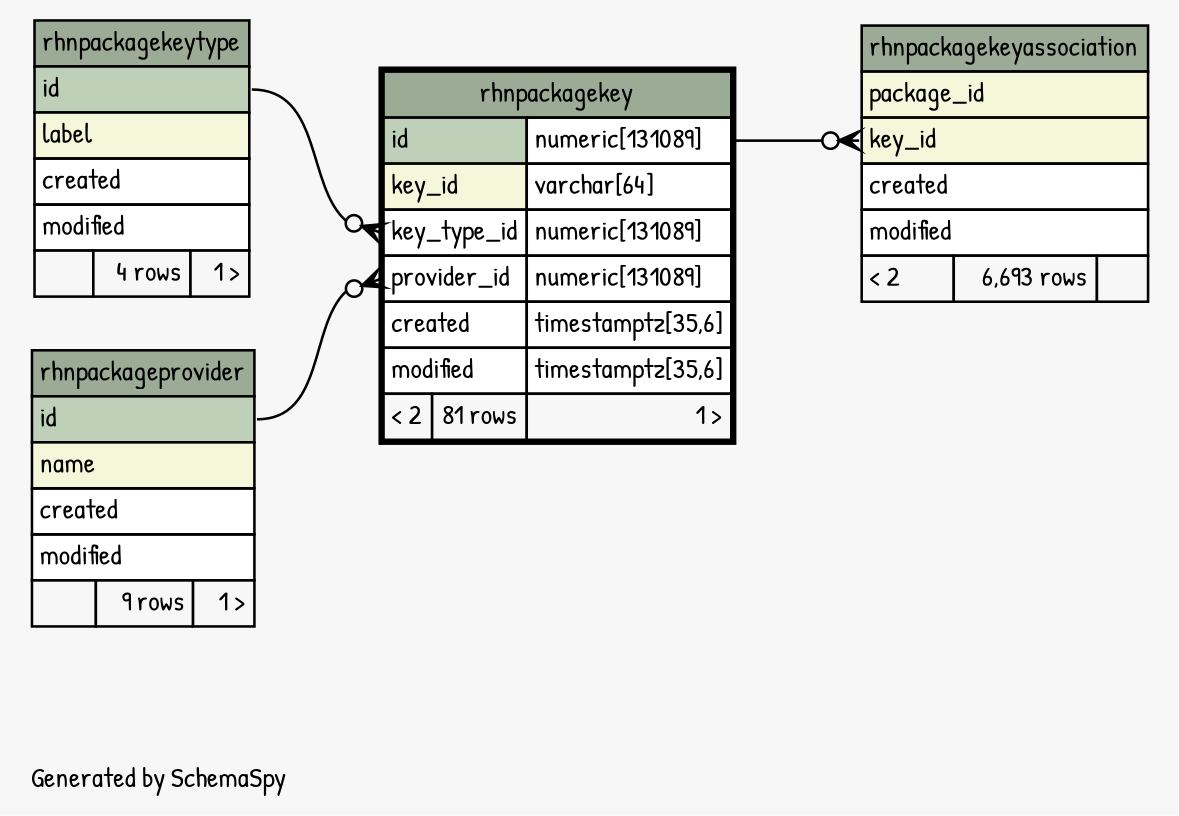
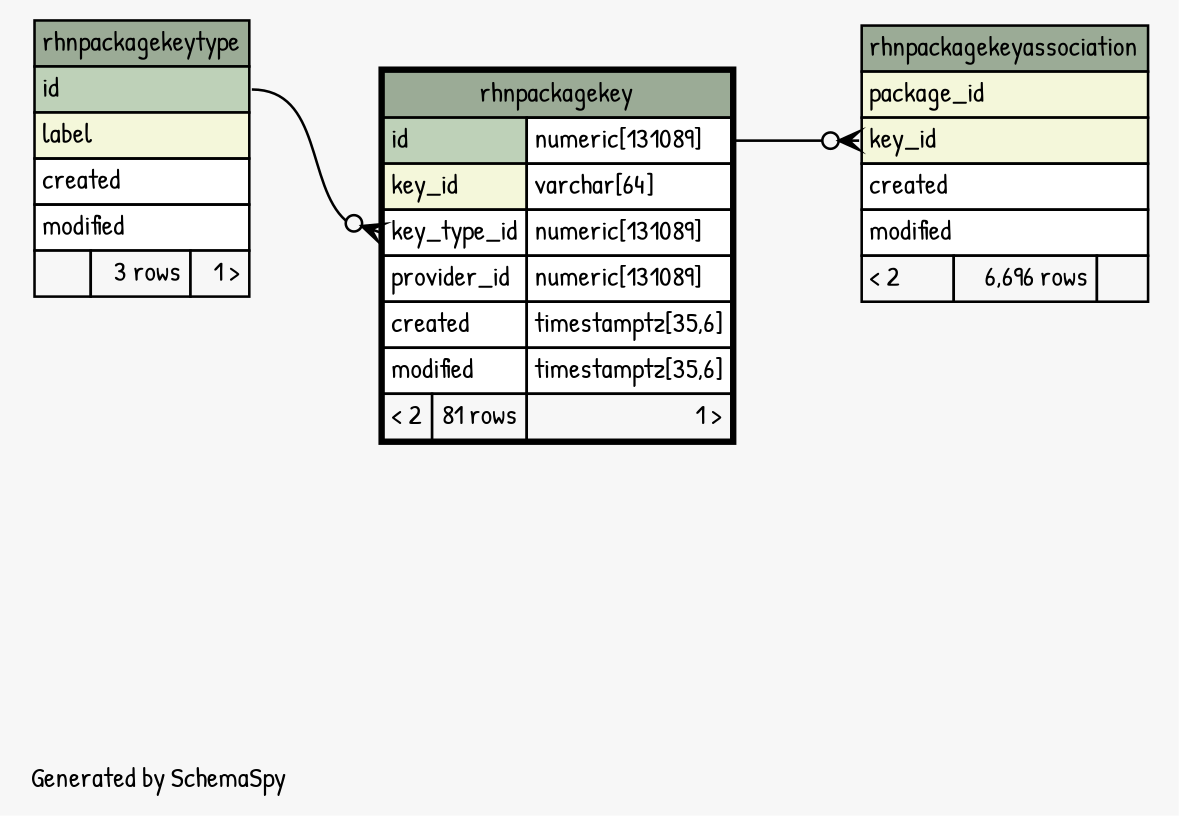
  digraph {
    bgcolor="#f7f7f7"
    fontname="Patrick Hand"
    fontsize=11
    label="\nGenerated by SchemaSpy"
    labeljust=l
    nodesep=0.18
    rankdir=RL
    ranksep=0.46
    node [fontname="Patrick Hand" fontsize=11 shape=plaintext]
    edge [arrowhead=none arrowsize=0.8 arrowtail=crowodot dir=back fontname="Patrick Hand" headport="id:e"]
    n1 [label=<     <TABLE BORDER="2" CELLBORDER="1" CELLSPACING="0" BGCOLOR="#ffffff">       <TR><TD COLSPAN="3" BGCOLOR="#9bab96" ALIGN="CENTER">rhnpackagekey</TD></TR>       <TR><TD PORT="id" COLSPAN="2" BGCOLOR="#bed1b8" ALIGN="LEFT">id</TD><TD PORT="id.type" ALIGN="LEFT">numeric[131089]</TD></TR>       <TR><TD PORT="key_id" COLSPAN="2" BGCOLOR="#f4f7da" ALIGN="LEFT">key_id</TD><TD PORT="key_id.type" ALIGN="LEFT">varchar[64]</TD></TR>       <TR><TD PORT="key_type_id" COLSPAN="2" ALIGN="LEFT">key_type_id</TD><TD PORT="key_type_id.type" ALIGN="LEFT">numeric[131089]</TD></TR>       <TR><TD PORT="provider_id" COLSPAN="2" ALIGN="LEFT">provider_id</TD><TD PORT="provider_id.type" ALIGN="LEFT">numeric[131089]</TD></TR>       <TR><TD PORT="created" COLSPAN="2" ALIGN="LEFT">created</TD><TD PORT="created.type" ALIGN="LEFT">timestamptz[35,6]</TD></TR>       <TR><TD PORT="modified" COLSPAN="2" ALIGN="LEFT">modified</TD><TD PORT="modified.type" ALIGN="LEFT">timestamptz[35,6]</TD></TR>       <TR><TD ALIGN="LEFT" BGCOLOR="#f7f7f7">&lt; 2</TD><TD ALIGN="RIGHT" BGCOLOR="#f7f7f7">81 rows</TD><TD ALIGN="RIGHT" BGCOLOR="#f7f7f7">1 &gt;</TD></TR>     </TABLE>>]
-   n2 [label=<     <TABLE BORDER="0" CELLBORDER="1" CELLSPACING="0" BGCOLOR="#ffffff">       <TR><TD COLSPAN="3" BGCOLOR="#9bab96" ALIGN="CENTER">rhnpackagekeytype</TD></TR>       <TR><TD PORT="id" COLSPAN="3" BGCOLOR="#bed1b8" ALIGN="LEFT">id</TD></TR>       <TR><TD PORT="label" COLSPAN="3" BGCOLOR="#f4f7da" ALIGN="LEFT">label</TD></TR>       <TR><TD PORT="created" COLSPAN="3" ALIGN="LEFT">created</TD></TR>       <TR><TD PORT="modified" COLSPAN="3" ALIGN="LEFT">modified</TD></TR>       <TR><TD ALIGN="LEFT" BGCOLOR="#f7f7f7">  </TD><TD ALIGN="RIGHT" BGCOLOR="#f7f7f7">4 rows</TD><TD ALIGN="RIGHT" BGCOLOR="#f7f7f7">1 &gt;</TD></TR>     </TABLE>>]
-   n3 [label=<     <TABLE BORDER="0" CELLBORDER="1" CELLSPACING="0" BGCOLOR="#ffffff">       <TR><TD COLSPAN="3" BGCOLOR="#9bab96" ALIGN="CENTER">rhnpackageprovider</TD></TR>       <TR><TD PORT="id" COLSPAN="3" BGCOLOR="#bed1b8" ALIGN="LEFT">id</TD></TR>       <TR><TD PORT="name" COLSPAN="3" BGCOLOR="#f4f7da" ALIGN="LEFT">name</TD></TR>       <TR><TD PORT="created" COLSPAN="3" ALIGN="LEFT">created</TD></TR>       <TR><TD PORT="modified" COLSPAN="3" ALIGN="LEFT">modified</TD></TR>       <TR><TD ALIGN="LEFT" BGCOLOR="#f7f7f7">  </TD><TD ALIGN="RIGHT" BGCOLOR="#f7f7f7">9 rows</TD><TD ALIGN="RIGHT" BGCOLOR="#f7f7f7">1 &gt;</TD></TR>     </TABLE>>]
-   n4 [label=<     <TABLE BORDER="0" CELLBORDER="1" CELLSPACING="0" BGCOLOR="#ffffff">       <TR><TD COLSPAN="3" BGCOLOR="#9bab96" ALIGN="CENTER">rhnpackagekeyassociation</TD></TR>       <TR><TD PORT="package_id" COLSPAN="3" BGCOLOR="#f4f7da" ALIGN="LEFT">package_id</TD></TR>       <TR><TD PORT="key_id" COLSPAN="3" BGCOLOR="#f4f7da" ALIGN="LEFT">key_id</TD></TR>       <TR><TD PORT="created" COLSPAN="3" ALIGN="LEFT">created</TD></TR>       <TR><TD PORT="modified" COLSPAN="3" ALIGN="LEFT">modified</TD></TR>       <TR><TD ALIGN="LEFT" BGCOLOR="#f7f7f7">&lt; 2</TD><TD ALIGN="RIGHT" BGCOLOR="#f7f7f7">6,693 rows</TD><TD ALIGN="RIGHT" BGCOLOR="#f7f7f7">  </TD></TR>     </TABLE>>]
+   n2 [label=<     <TABLE BORDER="0" CELLBORDER="1" CELLSPACING="0" BGCOLOR="#ffffff">       <TR><TD COLSPAN="3" BGCOLOR="#9bab96" ALIGN="CENTER">rhnpackagekeytype</TD></TR>       <TR><TD PORT="id" COLSPAN="3" BGCOLOR="#bed1b8" ALIGN="LEFT">id</TD></TR>       <TR><TD PORT="label" COLSPAN="3" BGCOLOR="#f4f7da" ALIGN="LEFT">label</TD></TR>       <TR><TD PORT="created" COLSPAN="3" ALIGN="LEFT">created</TD></TR>       <TR><TD PORT="modified" COLSPAN="3" ALIGN="LEFT">modified</TD></TR>       <TR><TD ALIGN="LEFT" BGCOLOR="#f7f7f7">  </TD><TD ALIGN="RIGHT" BGCOLOR="#f7f7f7">3 rows</TD><TD ALIGN="RIGHT" BGCOLOR="#f7f7f7">1 &gt;</TD></TR>     </TABLE>>]
+   n4 [label=<     <TABLE BORDER="0" CELLBORDER="1" CELLSPACING="0" BGCOLOR="#ffffff">       <TR><TD COLSPAN="3" BGCOLOR="#9bab96" ALIGN="CENTER">rhnpackagekeyassociation</TD></TR>       <TR><TD PORT="package_id" COLSPAN="3" BGCOLOR="#f4f7da" ALIGN="LEFT">package_id</TD></TR>       <TR><TD PORT="key_id" COLSPAN="3" BGCOLOR="#f4f7da" ALIGN="LEFT">key_id</TD></TR>       <TR><TD PORT="created" COLSPAN="3" ALIGN="LEFT">created</TD></TR>       <TR><TD PORT="modified" COLSPAN="3" ALIGN="LEFT">modified</TD></TR>       <TR><TD ALIGN="LEFT" BGCOLOR="#f7f7f7">&lt; 2</TD><TD ALIGN="RIGHT" BGCOLOR="#f7f7f7">6,696 rows</TD><TD ALIGN="RIGHT" BGCOLOR="#f7f7f7">  </TD></TR>     </TABLE>>]
    n1 -> n2 [tailport="key_type_id:w"]
-   n1 -> n3 [tailport="provider_id:w"]
    n4 -> n1 [headport="id.type:e" tailport="key_id:w"]
  }
